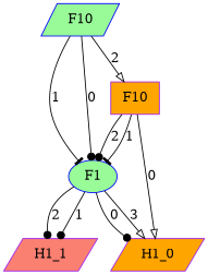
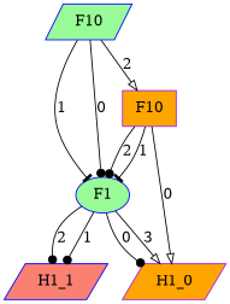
  digraph {
    fontname="DejaVu Serif"
    node [style=filled fillcolor=orange color=purple shape=parallelogram fontname="DejaVu Serif"]
    edge [arrowhead=dot fontname="DejaVu Serif"]
    n1 [label=H1_0]
-   n2 [label=H1_1 fillcolor=salmon]
+   n2 [label=H1_1 fillcolor=salmon color=blue]
    n3 [label=F1 shape=ellipse fillcolor=palegreen color=blue]
    n4 [label=F10 shape=box]
    n5 [label=F10 fillcolor=palegreen color=blue]
    n3 -> n1 [label=3 arrowhead=onormal]
    n3 -> n1 [label=0]
    n3 -> n2 [label=2]
    n3 -> n2 [label=1]
    n4 -> n1 [label=0 arrowhead=onormal]
    n4 -> n3 [label=2]
    n4 -> n3 [label=1 arrowhead=tee]
    n5 -> n3 [label=1 arrowhead=tee]
    n5 -> n3 [label=0]
    n5 -> n4 [label=2 arrowhead=onormal]
  }
